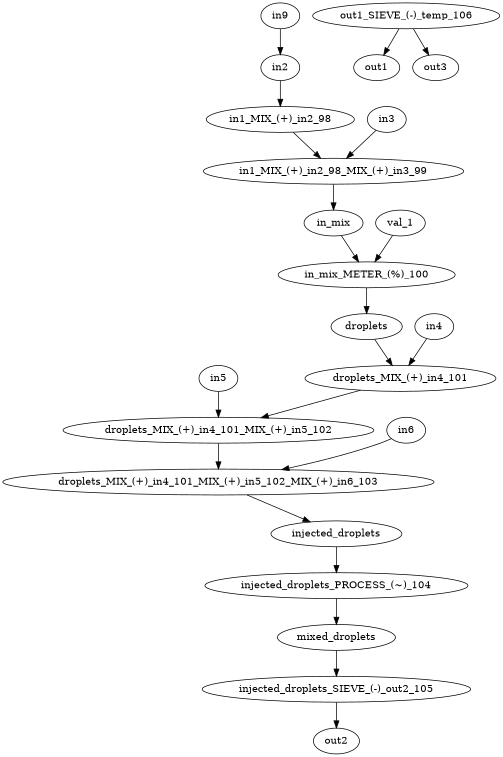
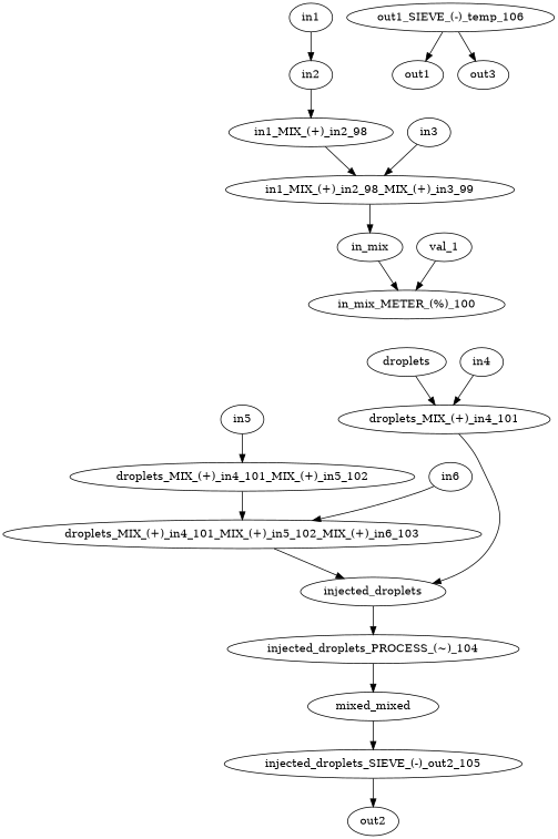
  strict digraph {
-   in1 [label=in9]
+   in1
    in2
    "in1_MIX_(+)_in2_98"
    "in1_MIX_(+)_in2_98_MIX_(+)_in3_99"
    in_mix
    in3
    "in_mix_METER_(%)_100"
    in4
    "droplets_MIX_(+)_in4_101"
    "droplets_MIX_(+)_in4_101_MIX_(+)_in5_102"
    "droplets_MIX_(+)_in4_101_MIX_(+)_in5_102_MIX_(+)_in6_103"
    in5
    injected_droplets
    in6
    "injected_droplets_PROCESS_(~)_104"
    droplets
    val_1
-   mixed_droplets
+   mixed_droplets [label=mixed_mixed]
    n19 [label="injected_droplets_SIEVE_(-)_out2_105"]
    out2
    "out1_SIEVE_(-)_temp_106"
    out1
    out3
    in1 -> in2
    in2 -> "in1_MIX_(+)_in2_98"
    "in1_MIX_(+)_in2_98" -> "in1_MIX_(+)_in2_98_MIX_(+)_in3_99"
    "in1_MIX_(+)_in2_98_MIX_(+)_in3_99" -> in_mix
    in_mix -> "in_mix_METER_(%)_100"
    in3 -> "in1_MIX_(+)_in2_98_MIX_(+)_in3_99"
-   "in_mix_METER_(%)_100" -> droplets
    in4 -> "droplets_MIX_(+)_in4_101"
-   "droplets_MIX_(+)_in4_101" -> "droplets_MIX_(+)_in4_101_MIX_(+)_in5_102"
+   "droplets_MIX_(+)_in4_101" -> injected_droplets
    "droplets_MIX_(+)_in4_101_MIX_(+)_in5_102" -> "droplets_MIX_(+)_in4_101_MIX_(+)_in5_102_MIX_(+)_in6_103"
    "droplets_MIX_(+)_in4_101_MIX_(+)_in5_102_MIX_(+)_in6_103" -> injected_droplets
    in5 -> "droplets_MIX_(+)_in4_101_MIX_(+)_in5_102"
    injected_droplets -> "injected_droplets_PROCESS_(~)_104"
    in6 -> "droplets_MIX_(+)_in4_101_MIX_(+)_in5_102_MIX_(+)_in6_103"
    "injected_droplets_PROCESS_(~)_104" -> mixed_droplets
    droplets -> "droplets_MIX_(+)_in4_101"
    val_1 -> "in_mix_METER_(%)_100"
    mixed_droplets -> n19
    n19 -> out2
    "out1_SIEVE_(-)_temp_106" -> out1
    "out1_SIEVE_(-)_temp_106" -> out3
  }
